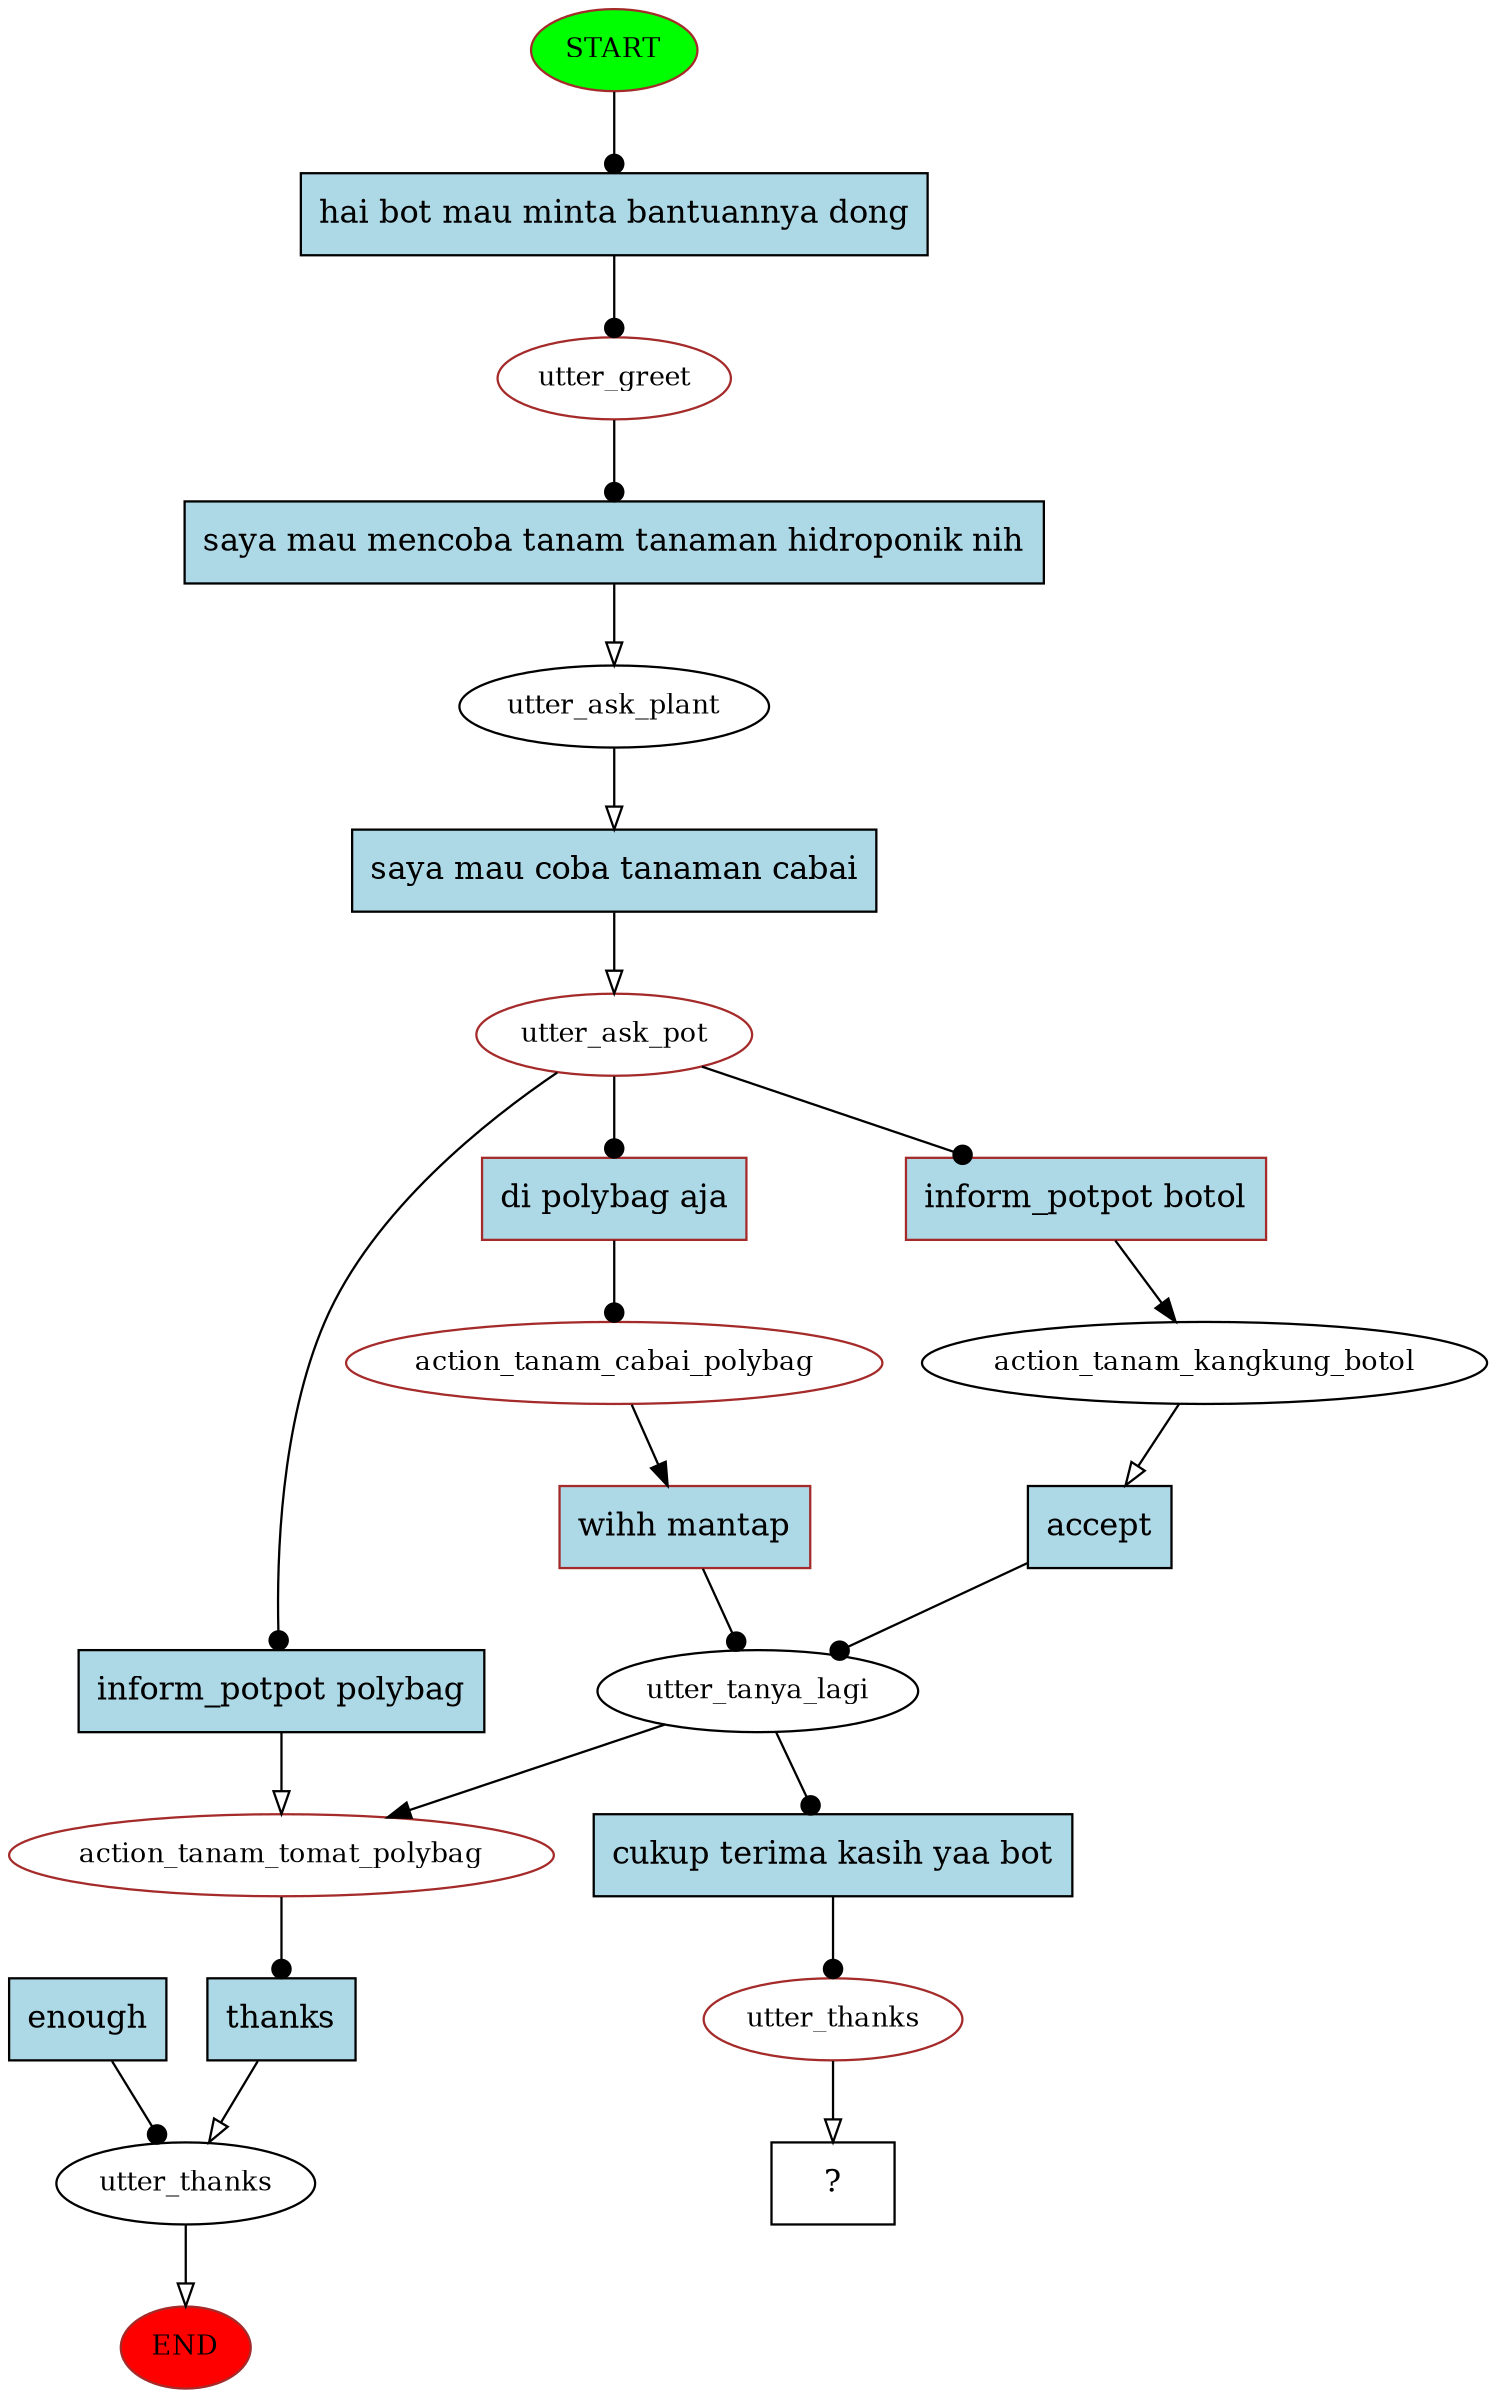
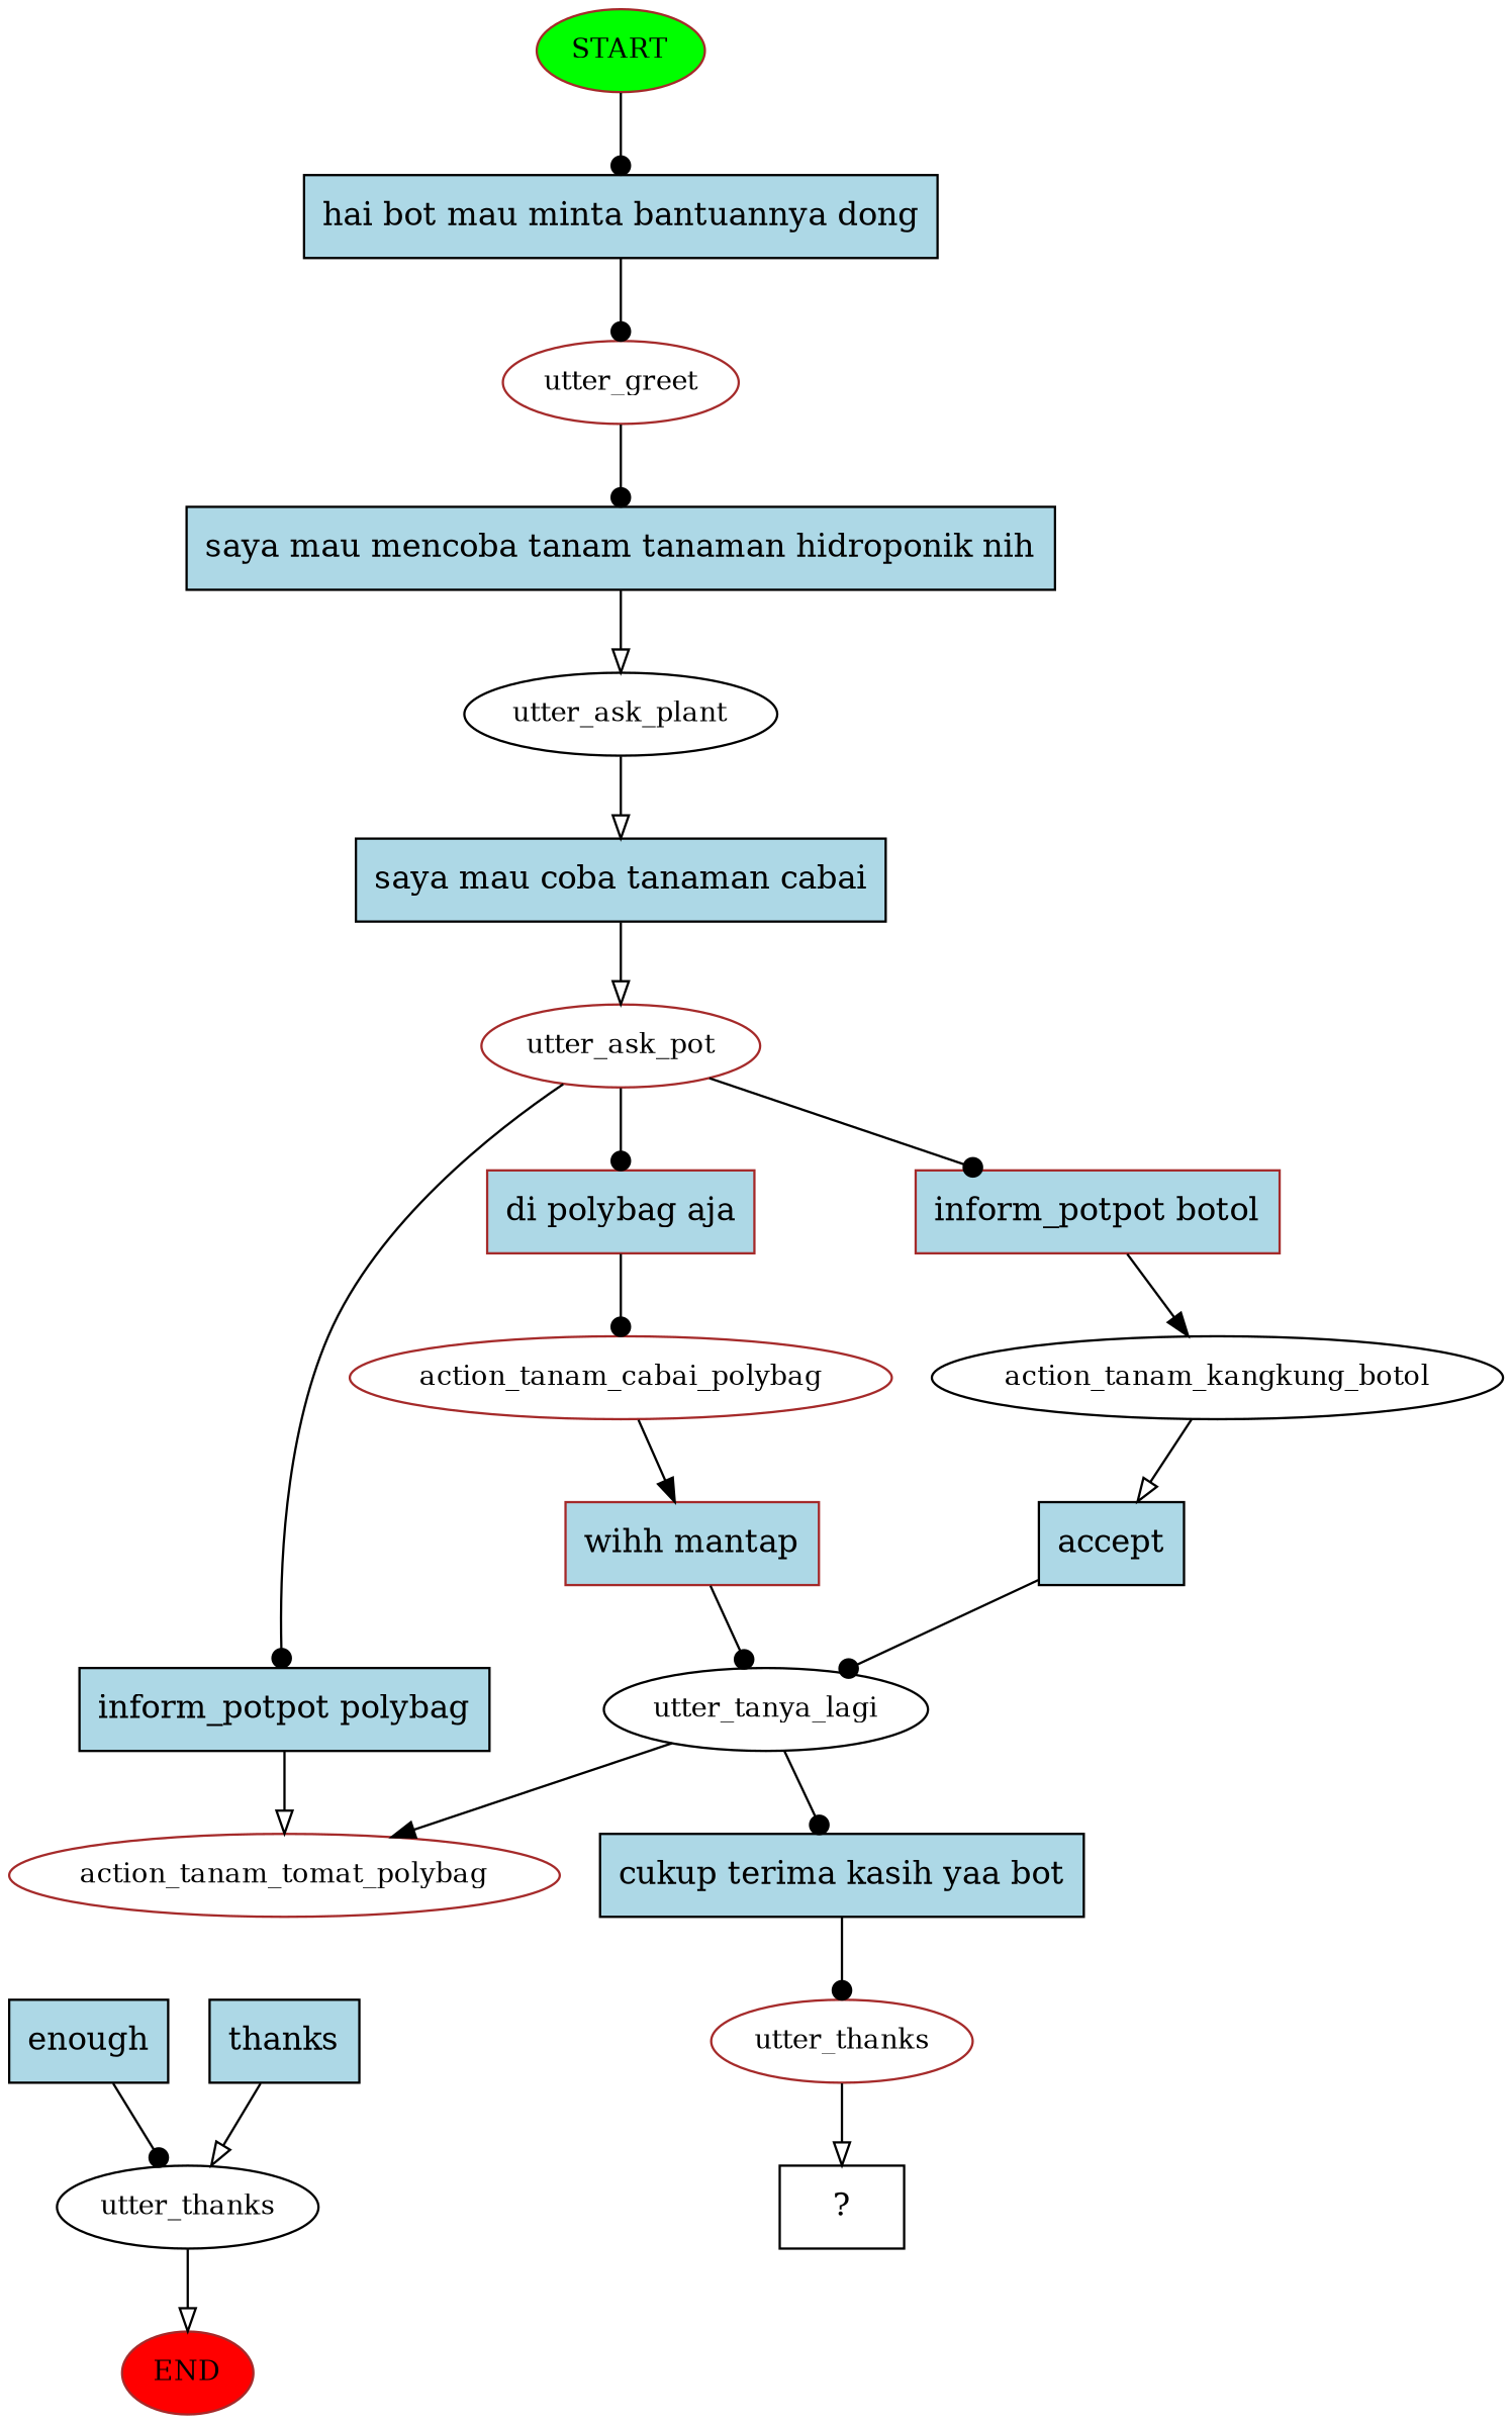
  digraph {
    node [color=black fillcolor=lightblue style=filled shape=rect]
    edge [arrowhead=dot]
    n1 [color=brown fillcolor=green fontsize=12 label=START shape=""]
    n2 [label="hai bot mau minta bantuannya dong"]
    n3 [color=brown fontsize=12 label=utter_greet fillcolor="" style="" shape=""]
    n4 [color=brown fillcolor=red fontsize=12 label=END shape=""]
    n5 [label="saya mau mencoba tanam tanaman hidroponik nih"]
    n6 [fontsize=12 label=utter_ask_plant fillcolor="" style="" shape=""]
    n7 [label="saya mau coba tanaman cabai"]
    n8 [color=brown fontsize=12 label=utter_ask_pot fillcolor="" style="" shape=""]
    n9 [color=brown label="inform_potpot botol"]
    n10 [label="inform_potpot polybag"]
    n11 [color=brown label="di polybag aja"]
    n12 [fontsize=12 label=action_tanam_kangkung_botol fillcolor="" style="" shape=""]
    n13 [color=brown fontsize=12 label=action_tanam_tomat_polybag fillcolor="" style="" shape=""]
    n14 [color=brown fontsize=12 label=action_tanam_cabai_polybag fillcolor="" style="" shape=""]
    n15 [label=accept]
    n16 [fontsize=12 label=utter_tanya_lagi fillcolor="" style="" shape=""]
    n17 [label="cukup terima kasih yaa bot"]
    n18 [label=enough]
    n19 [fontsize=12 label=utter_thanks fillcolor="" style="" shape=""]
    n20 [color=brown fontsize=12 label=utter_thanks fillcolor="" style="" shape=""]
    n21 [label=thanks]
    n22 [color=brown label="wihh mantap"]
    n23 [label="  ?  " fillcolor="" style=""]
    n1 -> n2
    n2 -> n3
    n3 -> n5
    n5 -> n6 [arrowhead=onormal]
    n6 -> n7 [arrowhead=onormal]
    n7 -> n8 [arrowhead=onormal]
    n8 -> n9
    n8 -> n10
    n8 -> n11
    n9 -> n12 [arrowhead=normal]
    n10 -> n13 [arrowhead=onormal]
    n11 -> n14
    n12 -> n15 [arrowhead=onormal]
-   n13 -> n21
    n14 -> n22 [arrowhead=normal]
    n15 -> n16
    n16 -> n13 [arrowhead=normal]
    n16 -> n17
    n17 -> n20
    n18 -> n19
    n19 -> n4 [arrowhead=onormal]
    n20 -> n23 [arrowhead=onormal]
    n21 -> n19 [arrowhead=onormal]
    n22 -> n16
  }
